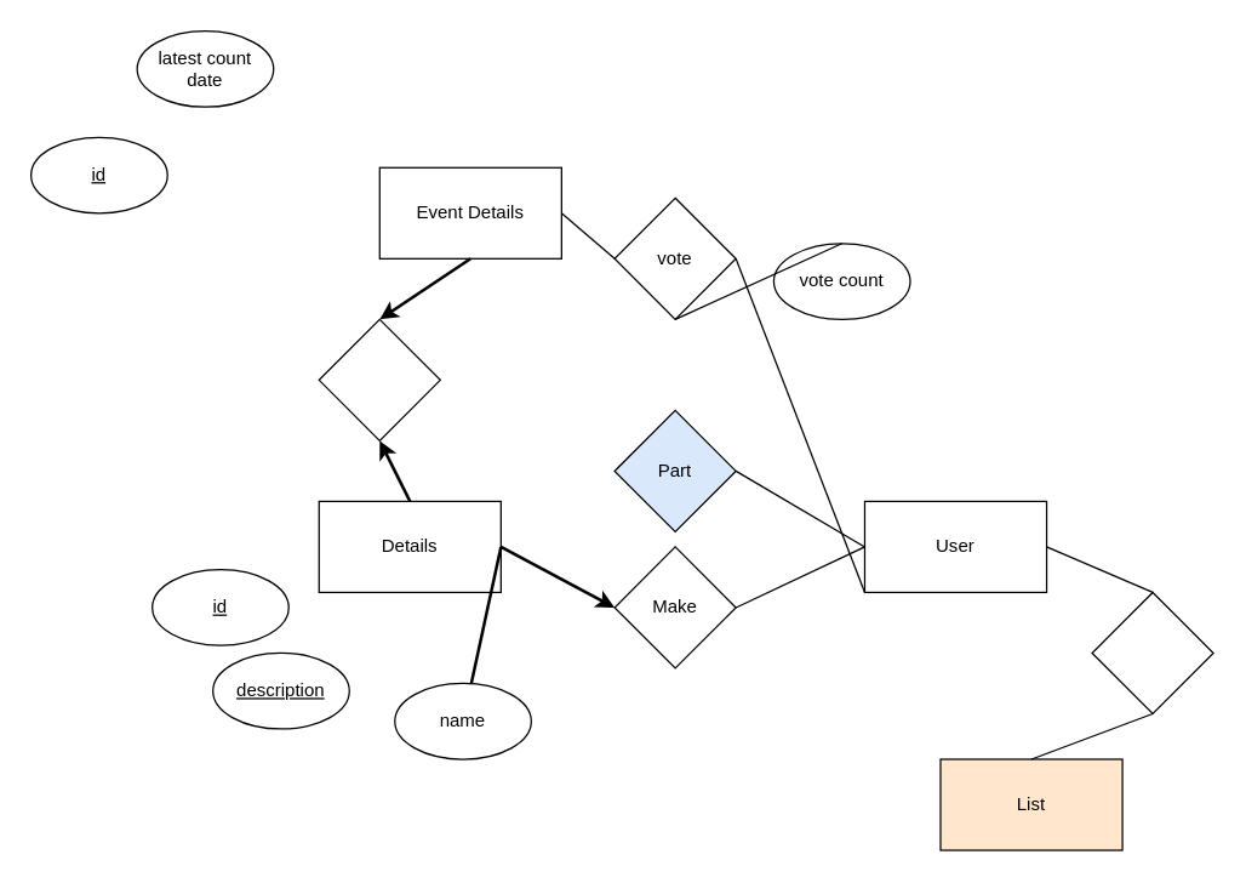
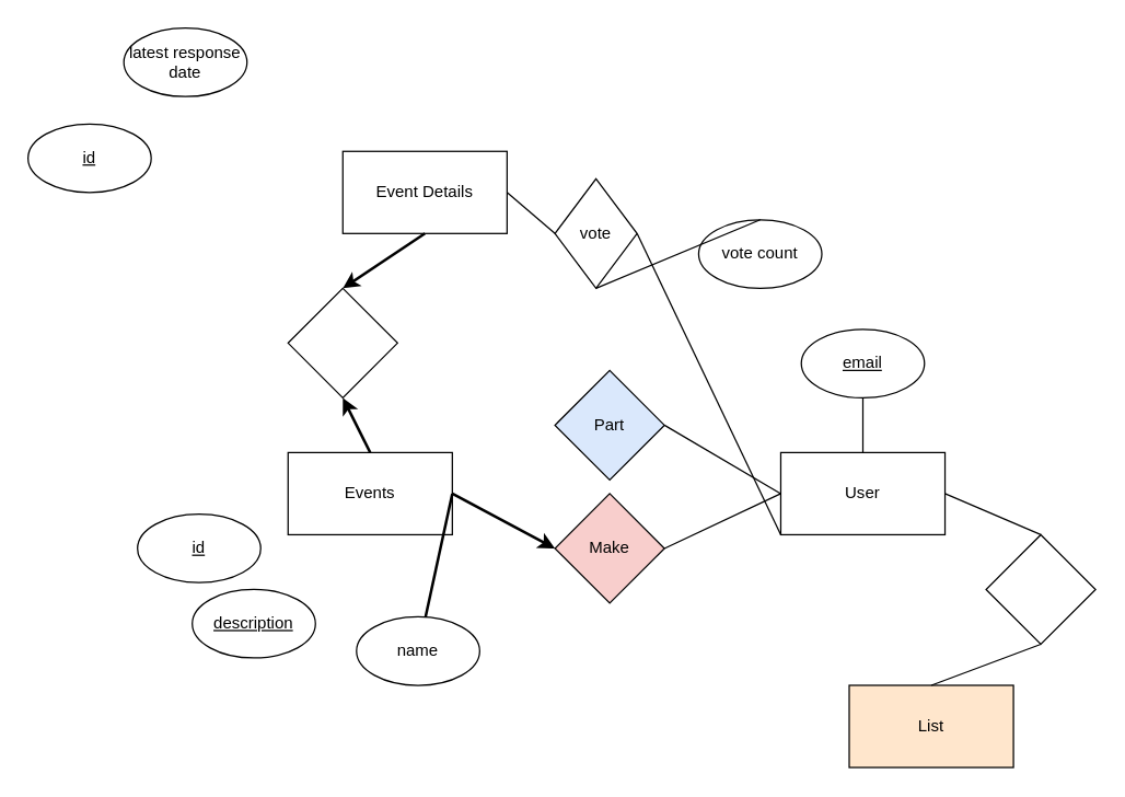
  <mxCell id="0" />
  <mxCell id="1" parent="0" />
- <mxCell id="2" value="Details" style="rounded=0;whiteSpace=wrap;html=1;" vertex="1" parent="1"><mxGeometry x="210" y="330" width="120" height="60" as="geometry" /></mxCell>
+ <mxCell id="2" value="Events" style="rounded=0;whiteSpace=wrap;html=1;" vertex="1" parent="1"><mxGeometry x="210" y="330" width="120" height="60" as="geometry" /></mxCell>
  <mxCell id="3" value="User" style="rounded=0;whiteSpace=wrap;html=1;" vertex="1" parent="1"><mxGeometry x="570" y="330" width="120" height="60" as="geometry" /></mxCell>
- <mxCell id="4" value="Make" style="rhombus;whiteSpace=wrap;html=1;" vertex="1" parent="1"><mxGeometry x="405" y="360" width="80" height="80" as="geometry" /></mxCell>
+ <mxCell id="4" value="Make" style="rhombus;whiteSpace=wrap;html=1;fillColor=#f8cecc;" vertex="1" parent="1"><mxGeometry x="405" y="360" width="80" height="80" as="geometry" /></mxCell>
  <mxCell id="5" value="" style="endArrow=none;html=1;rounded=0;exitX=1;exitY=0.5;exitDx=0;exitDy=0;entryX=0;entryY=0.5;entryDx=0;entryDy=0;" edge="1" parent="1" source="4" target="3"><mxGeometry width="50" height="50" relative="1" as="geometry"><mxPoint x="500" y="490" as="sourcePoint" /><mxPoint x="550" y="440" as="targetPoint" /></mxGeometry></mxCell>
  <mxCell id="6" value="" style="endArrow=classic;html=1;rounded=0;exitX=1;exitY=0.5;exitDx=0;exitDy=0;entryX=0;entryY=0.5;entryDx=0;entryDy=0;strokeWidth=2;endFill=1;" edge="1" parent="1" source="2" target="4"><mxGeometry width="50" height="50" relative="1" as="geometry"><mxPoint x="340" y="470" as="sourcePoint" /><mxPoint x="390" y="420" as="targetPoint" /></mxGeometry></mxCell>
  <mxCell id="7" value="Part" style="rhombus;whiteSpace=wrap;html=1;fillColor=#dae8fc;" vertex="1" parent="1"><mxGeometry x="405" y="270" width="80" height="80" as="geometry" /></mxCell>
  <mxCell id="8" value="" style="endArrow=none;html=1;rounded=0;exitX=1;exitY=0.5;exitDx=0;exitDy=0;strokeWidth=2;" edge="1" parent="1" source="2" target="17"><mxGeometry width="50" height="50" relative="1" as="geometry"><mxPoint x="340" y="370" as="sourcePoint" /><mxPoint x="420" y="370" as="targetPoint" /></mxGeometry></mxCell>
- <mxCell id="9" value="vote" style="rhombus;whiteSpace=wrap;html=1;" vertex="1" parent="1"><mxGeometry x="405" y="130" width="80" height="80" as="geometry" /></mxCell>
+ <mxCell id="9" value="vote" style="rhombus;whiteSpace=wrap;html=1;" vertex="1" parent="1"><mxGeometry x="405" y="130" width="60" height="80" as="geometry" /></mxCell>
  <mxCell id="10" value="" style="endArrow=none;html=1;rounded=0;exitX=0;exitY=0.5;exitDx=0;exitDy=0;entryX=1;entryY=0.5;entryDx=0;entryDy=0;" edge="1" parent="1" source="9" target="19"><mxGeometry width="50" height="50" relative="1" as="geometry"><mxPoint x="340" y="370" as="sourcePoint" /><mxPoint x="270" y="400" as="targetPoint" /></mxGeometry></mxCell>
  <mxCell id="11" value="" style="endArrow=none;html=1;rounded=0;exitX=0;exitY=1;exitDx=0;exitDy=0;entryX=1;entryY=0.5;entryDx=0;entryDy=0;" edge="1" parent="1" source="3" target="9"><mxGeometry width="50" height="50" relative="1" as="geometry"><mxPoint x="320" y="620" as="sourcePoint" /><mxPoint x="320" y="570" as="targetPoint" /></mxGeometry></mxCell>
+ <mxCell id="12" value="&lt;u&gt;email&lt;/u&gt;" style="ellipse;whiteSpace=wrap;html=1;" vertex="1" parent="1"><mxGeometry x="585" y="240" width="90" height="50" as="geometry" /></mxCell>
  <mxCell id="13" value="vote count" style="ellipse;whiteSpace=wrap;html=1;" vertex="1" parent="1"><mxGeometry x="510" y="160" width="90" height="50" as="geometry" /></mxCell>
  <mxCell id="14" value="" style="endArrow=none;html=1;rounded=0;exitX=0;exitY=0.5;exitDx=0;exitDy=0;entryX=1;entryY=0.5;entryDx=0;entryDy=0;" edge="1" parent="1" source="3" target="7"><mxGeometry width="50" height="50" relative="1" as="geometry"><mxPoint x="340" y="370" as="sourcePoint" /><mxPoint x="400" y="260" as="targetPoint" /></mxGeometry></mxCell>
  <mxCell id="15" value="" style="endArrow=none;html=1;rounded=0;exitX=0.5;exitY=0;exitDx=0;exitDy=0;entryX=0.5;entryY=1;entryDx=0;entryDy=0;" edge="1" parent="1" source="13" target="9"><mxGeometry width="50" height="50" relative="1" as="geometry"><mxPoint x="495" y="410" as="sourcePoint" /><mxPoint x="580" y="370" as="targetPoint" /></mxGeometry></mxCell>
+ <mxCell id="16" value="" style="endArrow=none;html=1;rounded=0;strokeWidth=1;entryX=0.5;entryY=1;entryDx=0;entryDy=0;exitX=0.5;exitY=0;exitDx=0;exitDy=0;" edge="1" parent="1" source="3" target="12"><mxGeometry width="50" height="50" relative="1" as="geometry"><mxPoint x="650" y="330" as="sourcePoint" /><mxPoint x="700" y="280" as="targetPoint" /></mxGeometry></mxCell>
  <mxCell id="17" value="name" style="ellipse;whiteSpace=wrap;html=1;" vertex="1" parent="1"><mxGeometry x="260" y="450" width="90" height="50" as="geometry" /></mxCell>
  <mxCell id="18" value="&lt;u&gt;id&lt;/u&gt;" style="ellipse;whiteSpace=wrap;html=1;" vertex="1" parent="1"><mxGeometry x="100" y="375" width="90" height="50" as="geometry" /></mxCell>
  <mxCell id="19" value="Event Details" style="rounded=0;whiteSpace=wrap;html=1;" vertex="1" parent="1"><mxGeometry x="250" y="110" width="120" height="60" as="geometry" /></mxCell>
  <mxCell id="20" value="" style="rhombus;whiteSpace=wrap;html=1;" vertex="1" parent="1"><mxGeometry x="210" y="210" width="80" height="80" as="geometry" /></mxCell>
  <mxCell id="21" value="" style="endArrow=none;html=1;rounded=0;exitX=0.5;exitY=1;exitDx=0;exitDy=0;entryX=0.5;entryY=0;entryDx=0;entryDy=0;startArrow=classic;startFill=1;targetPerimeterSpacing=0;strokeWidth=2;" edge="1" parent="1" source="20" target="2"><mxGeometry width="50" height="50" relative="1" as="geometry"><mxPoint x="580" y="370" as="sourcePoint" /><mxPoint x="495" y="320" as="targetPoint" /></mxGeometry></mxCell>
  <mxCell id="22" value="" style="endArrow=classic;html=1;rounded=0;exitX=0.5;exitY=1;exitDx=0;exitDy=0;entryX=0.5;entryY=0;entryDx=0;entryDy=0;startArrow=none;startFill=0;endFill=1;strokeWidth=2;" edge="1" parent="1" source="19" target="20"><mxGeometry width="50" height="50" relative="1" as="geometry"><mxPoint x="260" y="300" as="sourcePoint" /><mxPoint x="280" y="340" as="targetPoint" /></mxGeometry></mxCell>
  <mxCell id="23" value="&lt;u&gt;id&lt;/u&gt;" style="ellipse;whiteSpace=wrap;html=1;" vertex="1" parent="1"><mxGeometry x="20" y="90" width="90" height="50" as="geometry" /></mxCell>
  <mxCell id="24" value="&lt;u&gt;description&lt;/u&gt;" style="ellipse;whiteSpace=wrap;html=1;" vertex="1" parent="1"><mxGeometry x="140" y="430" width="90" height="50" as="geometry" /></mxCell>
- <mxCell id="25" value="latest count date" style="ellipse;whiteSpace=wrap;html=1;" vertex="1" parent="1"><mxGeometry x="90" y="20" width="90" height="50" as="geometry" /></mxCell>
+ <mxCell id="25" value="latest response date" style="ellipse;whiteSpace=wrap;html=1;" vertex="1" parent="1"><mxGeometry x="90" y="20" width="90" height="50" as="geometry" /></mxCell>
  <mxCell id="26" value="" style="rhombus;whiteSpace=wrap;html=1;" vertex="1" parent="1"><mxGeometry x="720" y="390" width="80" height="80" as="geometry" /></mxCell>
  <mxCell id="27" value="List" style="rounded=0;whiteSpace=wrap;html=1;fillColor=#ffe6cc;" vertex="1" parent="1"><mxGeometry x="620" y="500" width="120" height="60" as="geometry" /></mxCell>
  <mxCell id="28" value="" style="endArrow=none;html=1;rounded=0;exitX=0.5;exitY=0;exitDx=0;exitDy=0;entryX=1;entryY=0.5;entryDx=0;entryDy=0;" edge="1" parent="1" source="26" target="3"><mxGeometry width="50" height="50" relative="1" as="geometry"><mxPoint x="935" y="370" as="sourcePoint" /><mxPoint x="790" y="330" as="targetPoint" /></mxGeometry></mxCell>
  <mxCell id="29" value="" style="endArrow=none;html=1;rounded=0;exitX=0.5;exitY=1;exitDx=0;exitDy=0;entryX=0.5;entryY=0;entryDx=0;entryDy=0;" edge="1" parent="1" source="26" target="27"><mxGeometry width="50" height="50" relative="1" as="geometry"><mxPoint x="770" y="400" as="sourcePoint" /><mxPoint x="700" y="370" as="targetPoint" /></mxGeometry></mxCell>
